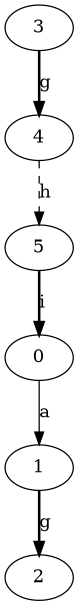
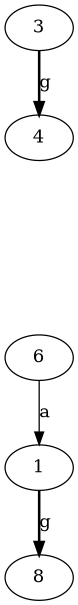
  digraph {
    edge [style=bold]
-   0
+   0 [label=6]
    1
-   2
+   2 [label=8]
    3
    4
-   5
    0 -> 1 [label=a style=solid]
    1 -> 2 [label=g]
    3 -> 4 [label=g]
-   4 -> 5 [label=h style=dashed]
-   5 -> 0 [label=i]
  }
